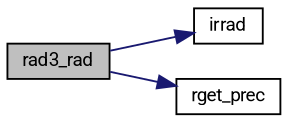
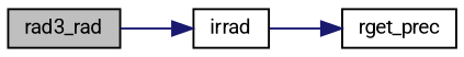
  digraph {
    fontname=Roboto
    rankdir=LR
    node [color=black fillcolor=white fontname=Roboto fontsize=10 shape=record style=filled]
    edge [color=midnightblue fontname=Roboto fontsize=10 labelfontname=Helvetica labelfontsize=10 style=solid]
    n1 [fillcolor=grey75 fontcolor=black height=0.2 label=rad3_rad width=0.4]
    n2 [height=0.2 label=irrad width=0.4]
    n3 [height=0.2 label=rget_prec width=0.4]
    n1 -> n2
-   n1 -> n3
+   n2 -> n3
  }
